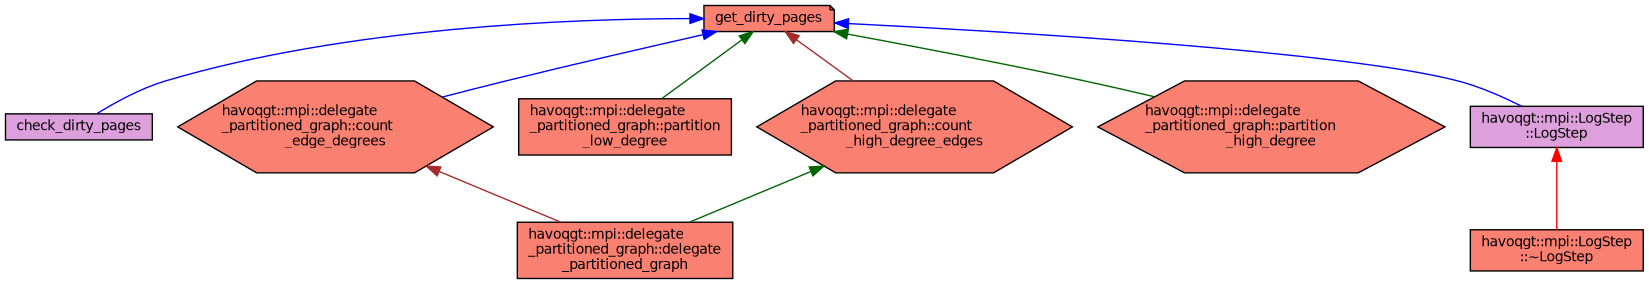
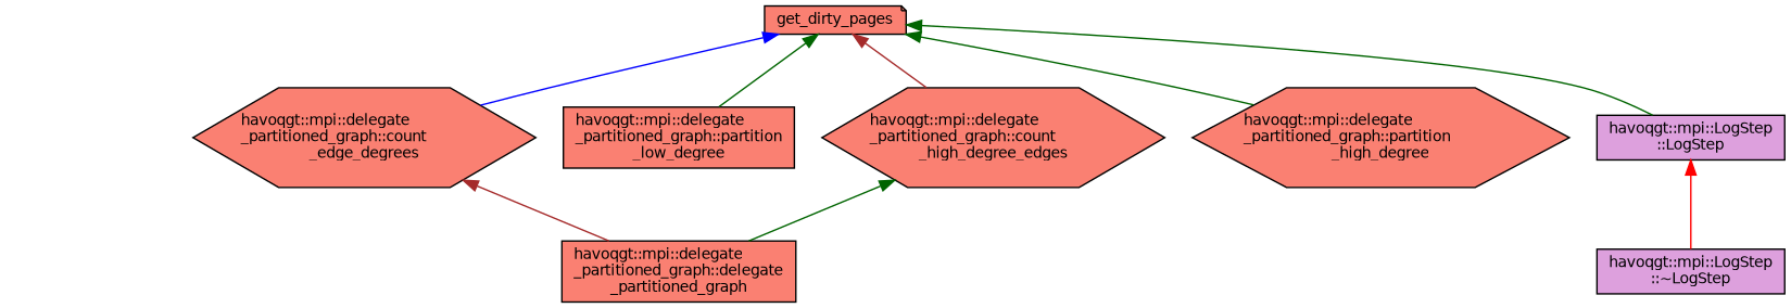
  digraph {
    fontname="DejaVu Sans"
    rankdir=TB
    node [color=black fillcolor=salmon fontname="DejaVu Sans" fontsize=10 shape=box style=filled]
    edge [color=blue dir=back fontname="DejaVu Sans" fontsize=10 labelfontname=Helvetica labelfontsize=10 style=solid]
    n1 [fontcolor=black height=0.2 label=get_dirty_pages shape=note width=0.4]
-   n2 [fillcolor=plum height=0.2 label=check_dirty_pages width=0.4]
    n3 [height=0.2 label="havoqgt::mpi::delegate\l_partitioned_graph::count\l_edge_degrees" shape=hexagon width=0.4]
    n4 [height=0.2 label="havoqgt::mpi::delegate\l_partitioned_graph::partition\l_low_degree" width=0.4]
    n5 [height=0.2 label="havoqgt::mpi::delegate\l_partitioned_graph::count\l_high_degree_edges" shape=hexagon width=0.4]
    n6 [height=0.2 label="havoqgt::mpi::delegate\l_partitioned_graph::partition\l_high_degree" shape=hexagon width=0.4]
    n7 [fillcolor=plum height=0.2 label="havoqgt::mpi::LogStep\l::LogStep" width=0.4]
    n8 [height=0.2 label="havoqgt::mpi::delegate\l_partitioned_graph::delegate\l_partitioned_graph" width=0.4]
-   n9 [height=0.2 label="havoqgt::mpi::LogStep\l::~LogStep" width=0.4]
-   n1 -> n2
+   n9 [fillcolor=plum height=0.2 label="havoqgt::mpi::LogStep\l::~LogStep" width=0.4]
    n1 -> n3
    n1 -> n4 [color=darkgreen]
    n1 -> n5 [color=brown]
    n1 -> n6 [color=darkgreen]
-   n1 -> n7
+   n1 -> n7 [color=darkgreen]
    n3 -> n8 [color=brown]
    n5 -> n8 [color=darkgreen]
    n7 -> n9 [color=red]
  }
